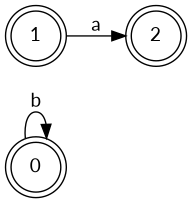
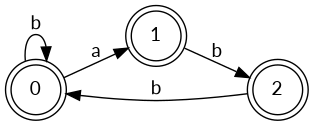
  digraph {
    fontname=Lato
    rankdir=LR
    node [fontname=Lato shape=doublecircle]
    edge [fontname=Lato]
    0
    1
    2
    0 -> 0 [label=b]
-   1 -> 2 [label=a]
+   0 -> 1 [label=a]
+   1 -> 2 [label=b]
+   2 -> 0 [label=b]
  }
